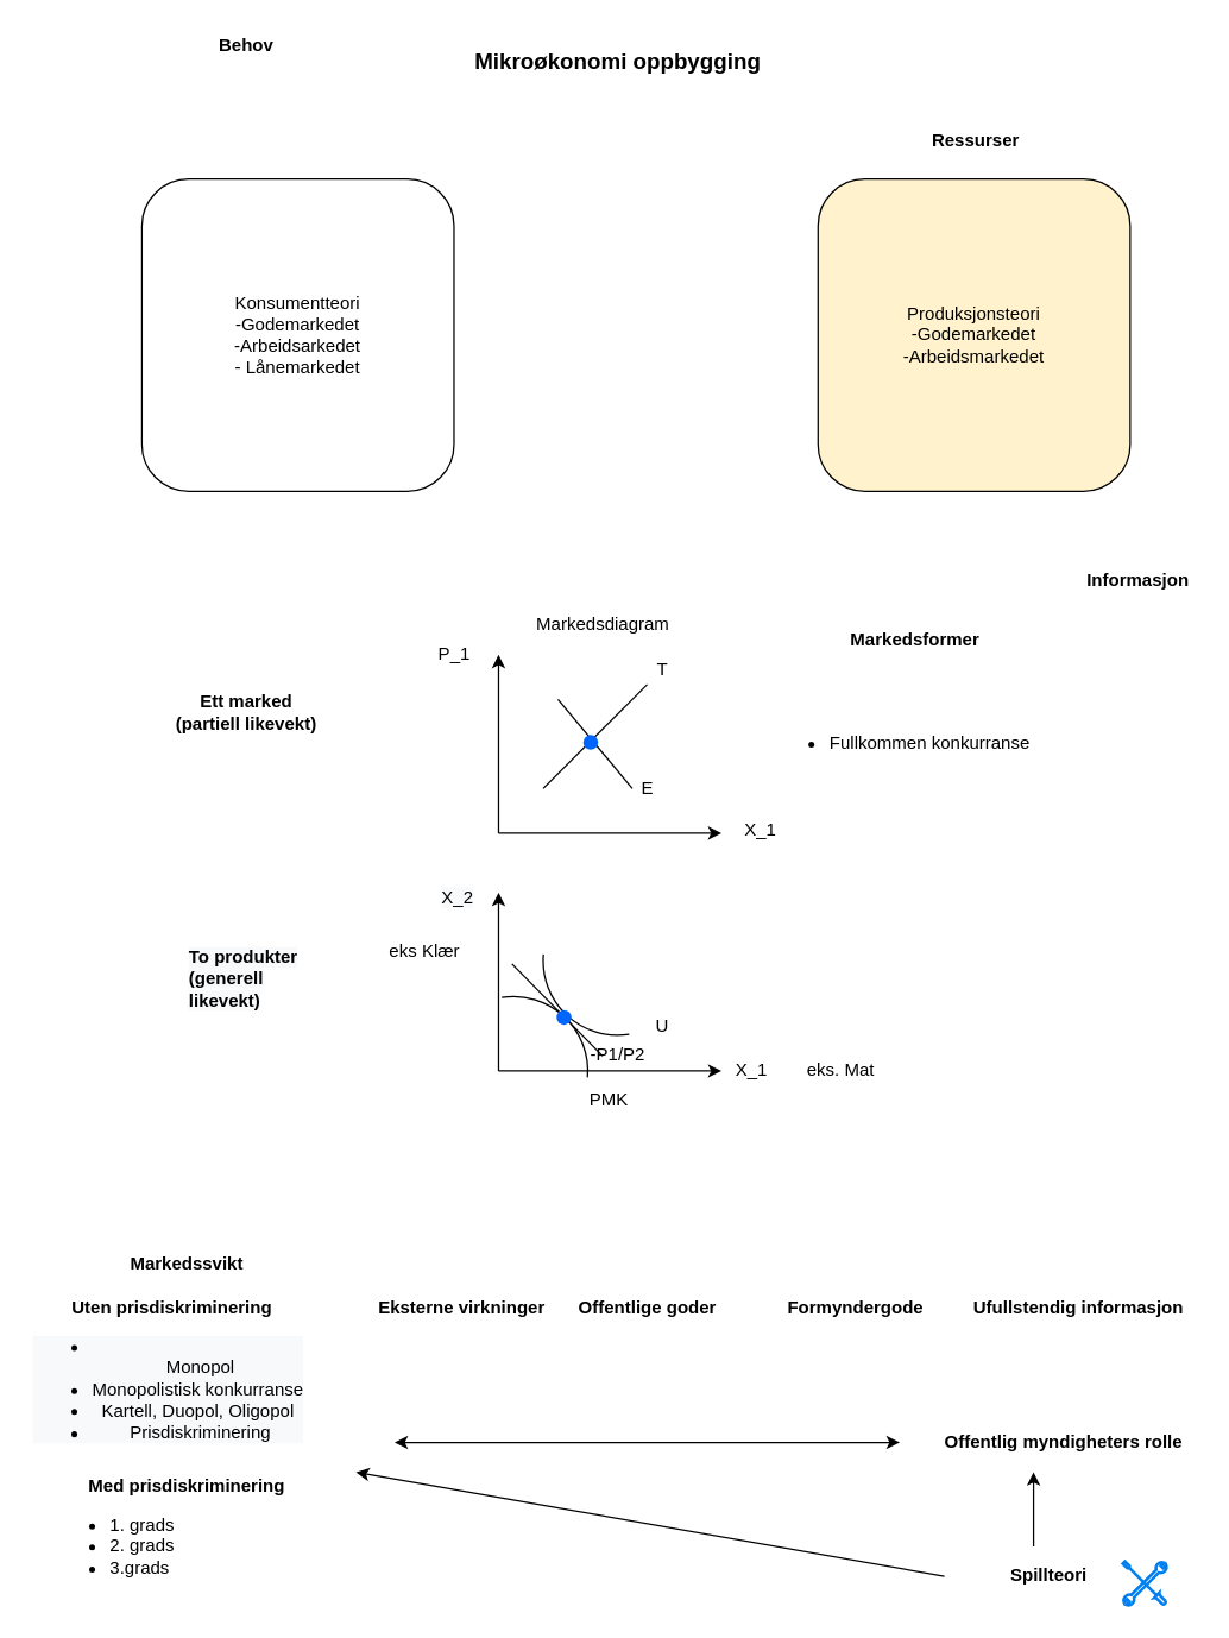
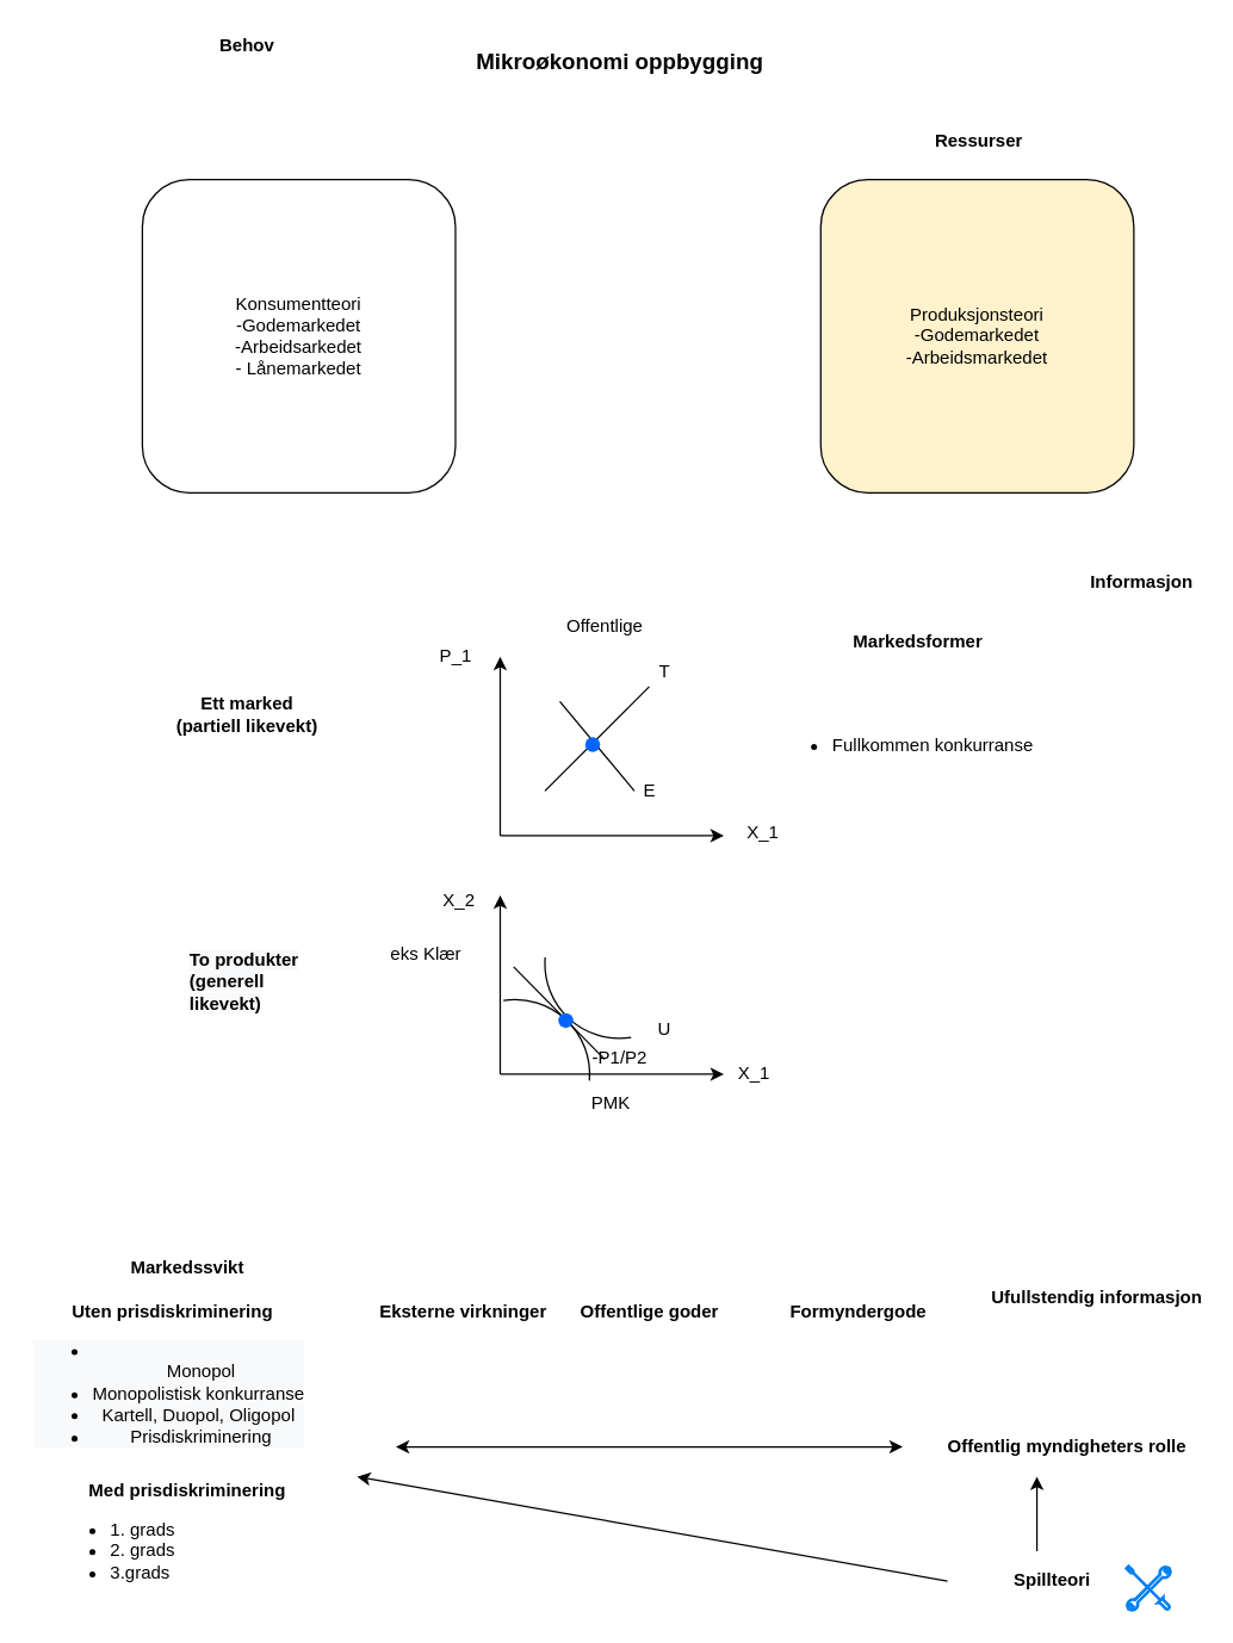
  <mxCell id="0" />
  <mxCell id="1" parent="0" />
  <mxCell id="2" value="Konsumentteori&lt;br&gt;-Godemarkedet&lt;br&gt;-Arbeidsarkedet&lt;br&gt;- Lånemarkedet" style="rounded=1;whiteSpace=wrap;html=1;" parent="1" vertex="1"><mxGeometry x="95" y="120" width="210" height="210" as="geometry" /></mxCell>
  <mxCell id="3" value="Produksjonsteori&lt;br&gt;-Godemarkedet&lt;br&gt;-Arbeidsmarkedet&lt;br&gt;" style="rounded=1;whiteSpace=wrap;html=1;fillColor=#fff2cc;" parent="1" vertex="1"><mxGeometry x="550" y="120" width="210" height="210" as="geometry" /></mxCell>
  <mxCell id="4" value="&lt;b&gt;Behov&lt;/b&gt;" style="text;html=1;align=center;verticalAlign=middle;resizable=0;points=[];autosize=1;" parent="1" vertex="1"><mxGeometry x="140" y="20" width="50" height="20" as="geometry" /></mxCell>
  <mxCell id="5" value="&lt;div style=&quot;text-align: center&quot;&gt;&lt;span&gt;&lt;font face=&quot;helvetica&quot;&gt;&lt;b&gt;Ressurser&lt;/b&gt;&lt;/font&gt;&lt;/span&gt;&lt;/div&gt;" style="text;whiteSpace=wrap;html=1;" parent="1" vertex="1"><mxGeometry x="625" y="80" width="60" height="30" as="geometry" /></mxCell>
  <mxCell id="6" value="&lt;b&gt;Ett marked&lt;br&gt;(partiell likevekt)&lt;/b&gt;" style="text;html=1;align=center;verticalAlign=middle;resizable=0;points=[];autosize=1;" parent="1" vertex="1"><mxGeometry x="110" y="464" width="110" height="30" as="geometry" /></mxCell>
  <mxCell id="7" value="" style="endArrow=classic;html=1;" parent="1" edge="1"><mxGeometry width="50" height="50" relative="1" as="geometry"><mxPoint x="335" y="720" as="sourcePoint" /><mxPoint x="335" y="600" as="targetPoint" /></mxGeometry></mxCell>
  <mxCell id="8" value="" style="endArrow=classic;html=1;" parent="1" edge="1"><mxGeometry width="50" height="50" relative="1" as="geometry"><mxPoint x="335" y="720" as="sourcePoint" /><mxPoint x="485" y="720" as="targetPoint" /></mxGeometry></mxCell>
  <mxCell id="9" value="" style="endArrow=classic;html=1;" parent="1" edge="1"><mxGeometry width="50" height="50" relative="1" as="geometry"><mxPoint x="335" y="560" as="sourcePoint" /><mxPoint x="335" y="440" as="targetPoint" /></mxGeometry></mxCell>
  <mxCell id="10" value="" style="endArrow=classic;html=1;" parent="1" edge="1"><mxGeometry width="50" height="50" relative="1" as="geometry"><mxPoint x="335" y="560" as="sourcePoint" /><mxPoint x="485" y="560" as="targetPoint" /></mxGeometry></mxCell>
  <mxCell id="11" value="&lt;span style=&quot;color: rgb(0 , 0 , 0) ; font-family: &amp;#34;helvetica&amp;#34; ; font-size: 12px ; font-style: normal ; letter-spacing: normal ; text-align: center ; text-indent: 0px ; text-transform: none ; word-spacing: 0px ; background-color: rgb(248 , 249 , 250) ; display: inline ; float: none&quot;&gt;&lt;b&gt;To produkter (generell likevekt)&lt;/b&gt;&lt;/span&gt;" style="text;whiteSpace=wrap;html=1;" parent="1" vertex="1"><mxGeometry x="125" y="630" width="80" height="30" as="geometry" /></mxCell>
  <mxCell id="12" value="&lt;b&gt;Markedsformer&lt;/b&gt;" style="text;html=1;align=center;verticalAlign=middle;resizable=0;points=[];autosize=1;" parent="1" vertex="1"><mxGeometry x="565" y="420" width="100" height="20" as="geometry" /></mxCell>
  <mxCell id="13" value="&lt;ul&gt;&lt;li&gt;Fullkommen konkurranse&lt;/li&gt;&lt;/ul&gt;" style="text;html=1;align=center;verticalAlign=middle;resizable=0;points=[];autosize=1;" parent="1" vertex="1"><mxGeometry x="510" y="480" width="190" height="40" as="geometry" /></mxCell>
- <mxCell id="14" value="Markedsdiagram" style="text;html=1;align=center;verticalAlign=middle;resizable=0;points=[];autosize=1;" parent="1" vertex="1"><mxGeometry x="355" y="410" width="100" height="20" as="geometry" /></mxCell>
+ <mxCell id="14" value="Offentlige" style="text;html=1;align=center;verticalAlign=middle;resizable=0;points=[];autosize=1;" parent="1" vertex="1"><mxGeometry x="355" y="410" width="100" height="20" as="geometry" /></mxCell>
  <mxCell id="15" value="" style="verticalLabelPosition=bottom;verticalAlign=top;html=1;shape=mxgraph.basic.arc;startAngle=0.975;endAngle=0.264;" parent="1" vertex="1"><mxGeometry x="295" y="670" width="100" height="100" as="geometry" /></mxCell>
  <mxCell id="16" value="PMK" style="text;html=1;align=center;verticalAlign=middle;resizable=0;points=[];autosize=1;" parent="1" vertex="1"><mxGeometry x="389" y="730" width="40" height="20" as="geometry" /></mxCell>
  <mxCell id="17" value="&lt;b&gt;&lt;font style=&quot;font-size: 15px&quot;&gt;Mikroøkonomi oppbygging&lt;/font&gt;&lt;/b&gt;" style="text;html=1;align=center;verticalAlign=middle;resizable=0;points=[];autosize=1;" parent="1" vertex="1"><mxGeometry x="310" y="30" width="210" height="20" as="geometry" /></mxCell>
  <mxCell id="18" value="X_1" style="text;html=1;align=center;verticalAlign=middle;resizable=0;points=[];autosize=1;" parent="1" vertex="1"><mxGeometry x="485" y="710" width="40" height="20" as="geometry" /></mxCell>
  <mxCell id="19" value="&lt;span style=&quot;color: rgb(0 , 0 , 0) ; font-family: &amp;#34;helvetica&amp;#34; ; font-size: 12px ; font-style: normal ; font-weight: 400 ; letter-spacing: normal ; text-align: center ; text-indent: 0px ; text-transform: none ; word-spacing: 0px ; background-color: rgb(248 , 249 , 250) ; display: inline ; float: none&quot;&gt;X_2&lt;/span&gt;" style="text;whiteSpace=wrap;html=1;" parent="1" vertex="1"><mxGeometry x="295" y="590" width="50" height="30" as="geometry" /></mxCell>
- <mxCell id="20" value="eks. Mat" style="text;html=1;align=center;verticalAlign=middle;resizable=0;points=[];autosize=1;" parent="1" vertex="1"><mxGeometry x="535" y="710" width="60" height="20" as="geometry" /></mxCell>
  <mxCell id="21" value="eks Klær" style="text;html=1;align=center;verticalAlign=middle;resizable=0;points=[];autosize=1;" parent="1" vertex="1"><mxGeometry x="255" y="630" width="60" height="20" as="geometry" /></mxCell>
  <mxCell id="22" value="&lt;b&gt;Markedssvikt&lt;/b&gt;" style="text;html=1;align=center;verticalAlign=middle;resizable=0;points=[];autosize=1;" parent="1" vertex="1"><mxGeometry x="80" y="840" width="90" height="20" as="geometry" /></mxCell>
  <mxCell id="23" value="&lt;meta charset=&quot;utf-8&quot;&gt;&lt;ul style=&quot;color: rgb(0, 0, 0); font-family: helvetica; font-size: 12px; font-style: normal; font-weight: 400; letter-spacing: normal; text-align: center; text-indent: 0px; text-transform: none; word-spacing: 0px; background-color: rgb(248, 249, 250);&quot;&gt;&lt;li&gt;&lt;b&gt;&lt;br class=&quot;Apple-interchange-newline&quot;&gt;&amp;nbsp;&lt;/b&gt;Monopol&lt;/li&gt;&lt;li&gt;Monopolistisk konkurranse&lt;/li&gt;&lt;li&gt;Kartell, Duopol, Oligopol&lt;/li&gt;&lt;li&gt;&amp;nbsp;Prisdiskriminering&lt;/li&gt;&lt;/ul&gt;" style="text;whiteSpace=wrap;html=1;" parent="1" vertex="1"><mxGeometry x="20" y="880" width="210" height="110" as="geometry" /></mxCell>
  <mxCell id="24" value="&lt;b&gt;Uten prisdiskriminering&lt;/b&gt;" style="text;html=1;align=center;verticalAlign=middle;resizable=0;points=[];autosize=1;" parent="1" vertex="1"><mxGeometry x="40" y="870" width="150" height="20" as="geometry" /></mxCell>
  <mxCell id="25" value="&lt;b&gt;Med prisdiskriminering&lt;/b&gt;" style="text;html=1;align=center;verticalAlign=middle;resizable=0;points=[];autosize=1;" parent="1" vertex="1"><mxGeometry x="50" y="990" width="150" height="20" as="geometry" /></mxCell>
  <mxCell id="26" value="&lt;ul&gt;&lt;li&gt;1. grads&lt;/li&gt;&lt;li&gt;2. grads&lt;/li&gt;&lt;li&gt;3.grads&amp;nbsp;&lt;/li&gt;&lt;/ul&gt;" style="text;html=1;align=center;verticalAlign=middle;resizable=0;points=[];autosize=1;" parent="1" vertex="1"><mxGeometry x="25" y="1005" width="100" height="70" as="geometry" /></mxCell>
  <mxCell id="27" value="&lt;b&gt;Eksterne virkninger&lt;/b&gt;" style="text;html=1;align=center;verticalAlign=middle;resizable=0;points=[];autosize=1;" parent="1" vertex="1"><mxGeometry x="245" y="870" width="130" height="20" as="geometry" /></mxCell>
  <mxCell id="28" value="Offentlige goder" style="text;html=1;align=center;verticalAlign=middle;resizable=0;points=[];autosize=1;fontStyle=1" parent="1" vertex="1"><mxGeometry x="380" y="870" width="110" height="20" as="geometry" /></mxCell>
- <mxCell id="29" value="&lt;b&gt;Ufullstendig informasjon&lt;/b&gt;" style="text;html=1;align=center;verticalAlign=middle;resizable=0;points=[];autosize=1;" parent="1" vertex="1"><mxGeometry x="645" y="870" width="160" height="20" as="geometry" /></mxCell>
+ <mxCell id="29" value="&lt;b&gt;Ufullstendig informasjon&lt;/b&gt;" style="text;html=1;align=center;verticalAlign=middle;resizable=0;points=[];autosize=1;" parent="1" vertex="1"><mxGeometry x="655" y="860" width="160" height="20" as="geometry" /></mxCell>
  <mxCell id="30" value="&lt;b&gt;Formyndergode&lt;/b&gt;" style="text;html=1;align=center;verticalAlign=middle;resizable=0;points=[];autosize=1;" parent="1" vertex="1"><mxGeometry x="520" y="870" width="110" height="20" as="geometry" /></mxCell>
  <mxCell id="31" value="" style="html=1;verticalLabelPosition=bottom;align=center;labelBackgroundColor=#ffffff;verticalAlign=top;strokeWidth=2;strokeColor=#0080F0;shadow=0;dashed=0;shape=mxgraph.ios7.icons.tools;pointerEvents=1" parent="1" vertex="1"><mxGeometry x="755" y="1050" width="29.7" height="29.7" as="geometry" /></mxCell>
  <mxCell id="32" value="Spillteori" style="text;html=1;align=center;verticalAlign=middle;resizable=0;points=[];autosize=1;fontStyle=1" parent="1" vertex="1"><mxGeometry x="670" y="1050" width="70" height="20" as="geometry" /></mxCell>
  <mxCell id="33" value="" style="endArrow=classic;html=1;" parent="1" edge="1"><mxGeometry width="50" height="50" relative="1" as="geometry"><mxPoint x="635" y="1060" as="sourcePoint" /><mxPoint x="239" y="990" as="targetPoint" /></mxGeometry></mxCell>
  <mxCell id="34" value="Offentlig myndigheters rolle" style="text;html=1;align=center;verticalAlign=middle;resizable=0;points=[];autosize=1;fontStyle=1" parent="1" vertex="1"><mxGeometry x="625" y="960" width="180" height="20" as="geometry" /></mxCell>
  <mxCell id="35" value="" style="endArrow=none;html=1;" parent="1" edge="1"><mxGeometry width="50" height="50" relative="1" as="geometry"><mxPoint x="365" y="530" as="sourcePoint" /><mxPoint x="435" y="460" as="targetPoint" /></mxGeometry></mxCell>
  <mxCell id="36" value="" style="endArrow=none;html=1;" parent="1" edge="1"><mxGeometry width="50" height="50" relative="1" as="geometry"><mxPoint x="375" y="470" as="sourcePoint" /><mxPoint x="425" y="530" as="targetPoint" /></mxGeometry></mxCell>
  <mxCell id="37" value="" style="verticalLabelPosition=bottom;verticalAlign=top;html=1;shape=mxgraph.basic.arc;startAngle=0.975;endAngle=0.264;rotation=-180;" parent="1" vertex="1"><mxGeometry x="365" y="596" width="100" height="100" as="geometry" /></mxCell>
  <mxCell id="38" value="" style="endArrow=classic;html=1;" parent="1" edge="1"><mxGeometry width="50" height="50" relative="1" as="geometry"><mxPoint x="695" y="1040" as="sourcePoint" /><mxPoint x="695" y="990" as="targetPoint" /></mxGeometry></mxCell>
  <mxCell id="39" value="" style="endArrow=none;html=1;" parent="1" edge="1"><mxGeometry width="50" height="50" relative="1" as="geometry"><mxPoint x="344" y="648" as="sourcePoint" /><mxPoint x="405" y="710" as="targetPoint" /></mxGeometry></mxCell>
  <mxCell id="40" value="" style="shape=ellipse;fillColor=#0065FF;strokeColor=none;html=1" parent="1" vertex="1"><mxGeometry x="374" y="679" width="10" height="10" as="geometry" /></mxCell>
  <mxCell id="41" value="" style="shape=ellipse;fillColor=#0065FF;strokeColor=none;html=1" parent="1" vertex="1"><mxGeometry x="392" y="494" width="10" height="10" as="geometry" /></mxCell>
  <mxCell id="42" value="" style="endArrow=classic;startArrow=classic;html=1;" parent="1" edge="1"><mxGeometry width="50" height="50" relative="1" as="geometry"><mxPoint x="265" y="970" as="sourcePoint" /><mxPoint x="605" y="970" as="targetPoint" /></mxGeometry></mxCell>
  <mxCell id="43" value="X_1" style="text;html=1;align=center;verticalAlign=middle;resizable=0;points=[];autosize=1;" parent="1" vertex="1"><mxGeometry x="491" y="548" width="40" height="20" as="geometry" /></mxCell>
  <mxCell id="44" value="P_1" style="text;html=1;align=center;verticalAlign=middle;resizable=0;points=[];autosize=1;" parent="1" vertex="1"><mxGeometry x="285" y="430" width="40" height="20" as="geometry" /></mxCell>
  <mxCell id="45" value="U" style="text;html=1;align=center;verticalAlign=middle;resizable=0;points=[];autosize=1;" parent="1" vertex="1"><mxGeometry x="435" y="680" width="20" height="20" as="geometry" /></mxCell>
  <mxCell id="46" value="-P1/P2" style="text;html=1;align=center;verticalAlign=middle;resizable=0;points=[];autosize=1;" parent="1" vertex="1"><mxGeometry x="390" y="699" width="50" height="20" as="geometry" /></mxCell>
  <mxCell id="47" value="&lt;b&gt;Informasjon&lt;/b&gt;" style="text;html=1;align=center;verticalAlign=middle;resizable=0;points=[];autosize=1;" parent="1" vertex="1"><mxGeometry x="725" y="380" width="80" height="20" as="geometry" /></mxCell>
  <mxCell id="48" value="T" style="text;html=1;align=center;verticalAlign=middle;resizable=0;points=[];autosize=1;strokeColor=none;fillColor=none;" parent="1" vertex="1"><mxGeometry x="435" y="440" width="20" height="20" as="geometry" /></mxCell>
  <mxCell id="49" value="E" style="text;html=1;align=center;verticalAlign=middle;resizable=0;points=[];autosize=1;strokeColor=none;fillColor=none;" parent="1" vertex="1"><mxGeometry x="425" y="520" width="20" height="20" as="geometry" /></mxCell>
